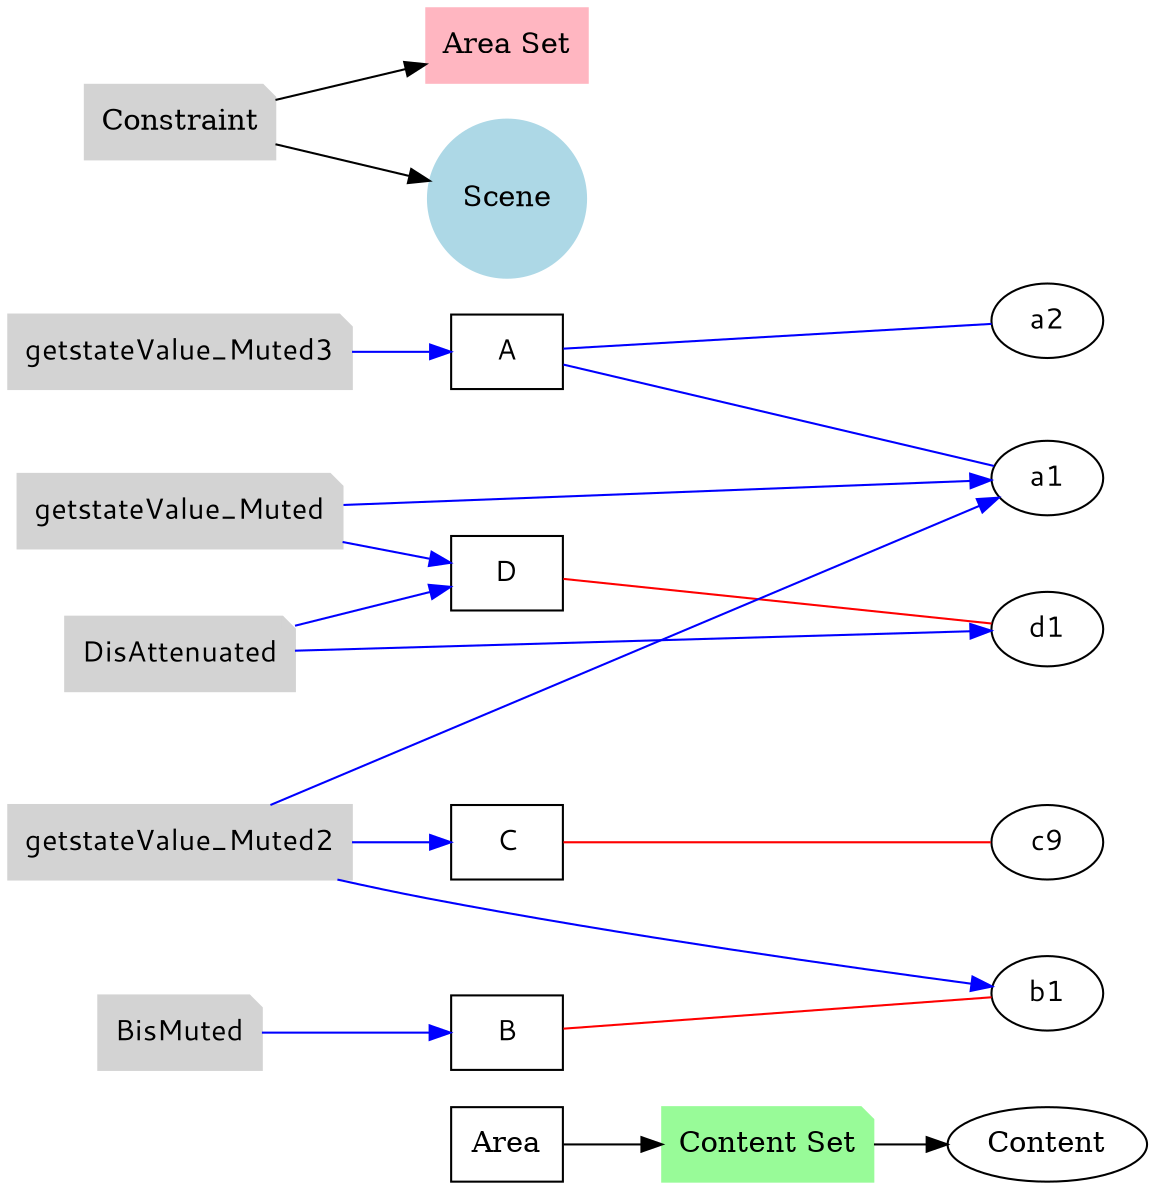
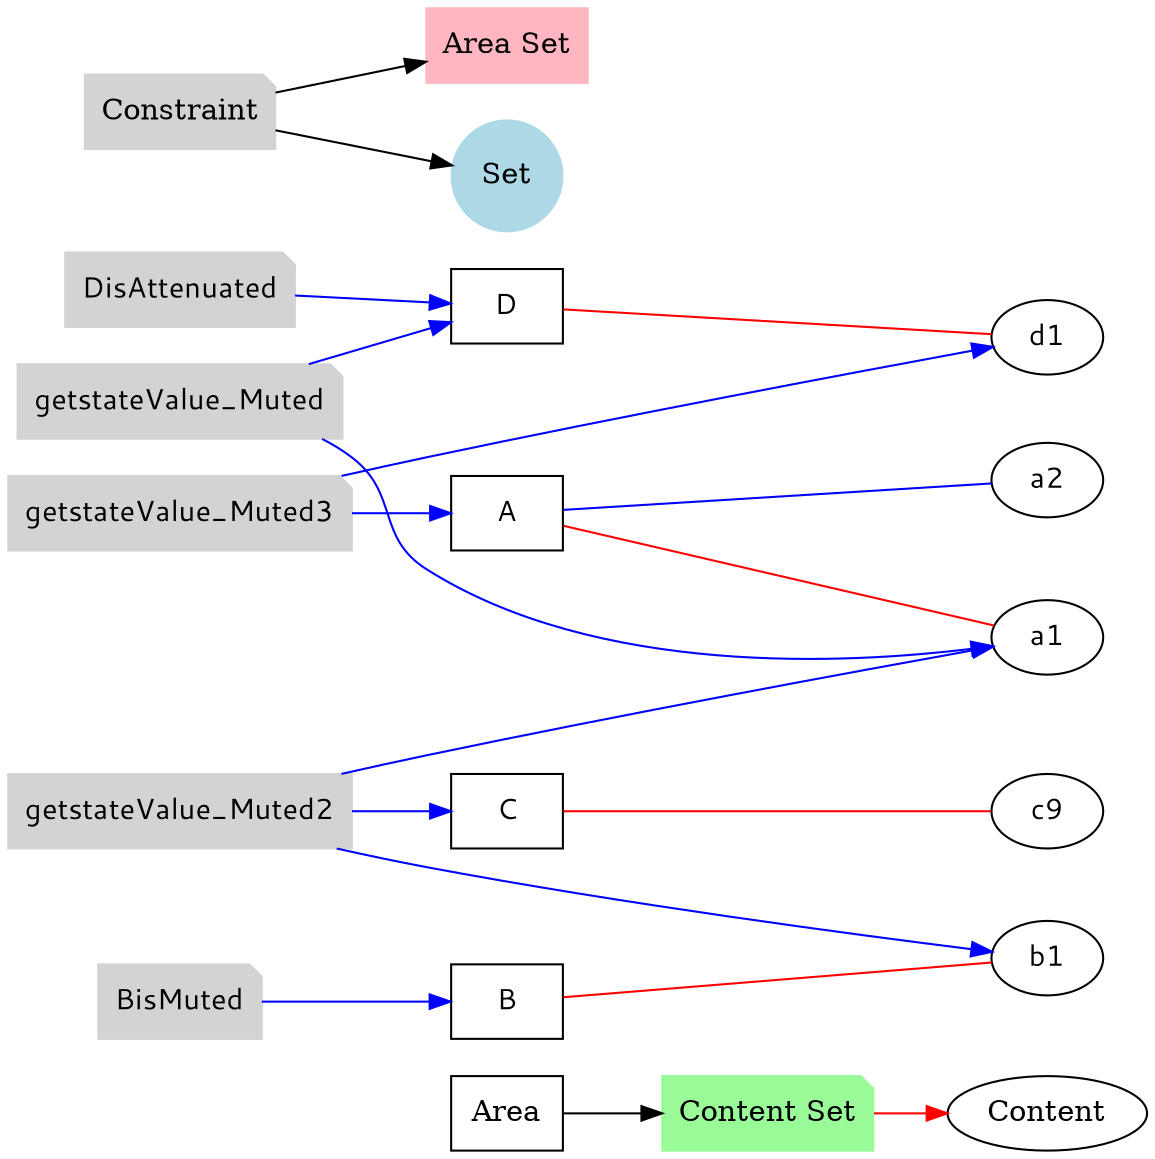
  digraph {
    clusterrank=global
    rankdir=LR
    node [shape=box fontname="Meiryo UI"]
    edge [color=blue]
    Area [fontname=""]
    n2 [label=A]
    n3 [label=B]
    n4 [label=C]
    n5 [label=D]
    Content [shape=ellipse fontname=""]
    n7 [label=a1 shape=ellipse]
    n8 [label=a2 shape=ellipse]
    n9 [label=b1 shape=ellipse]
    n10 [label=c9 shape=ellipse]
    n11 [label=d1 shape=ellipse]
    Constraint [color=lightgrey shape=note style=filled fontname=""]
    n13 [color=lightgrey label=BisMuted shape=note style=filled]
    n14 [color=lightgrey label=getstateValue_Muted shape=note style=filled]
    n15 [color=lightgrey label=getstateValue_Muted2 style=filled]
    n16 [color=lightgrey label=DisAttenuated shape=note style=filled]
    n17 [color=lightgrey label=getstateValue_Muted3 shape=note style=filled]
    "Area Set" [color=lightpink style=filled fontname=""]
    "Content Set" [color=palegreen shape=note style=filled fontname=""]
-   Scene [color=lightblue shape=circle style=filled fontname=""]
+   Scene [color=lightblue shape=circle style=filled label=Set fontname=""]
    subgraph sub_1 {
      rank=same
      Area
      n2
      n3
      n4
      n5
    }
    subgraph sub_2 {
      rank=same
      Content
      n7
      n8
      n9
      n10
      n11
    }
    subgraph sub_3 {
      rank=same
      Constraint
      n13
      n14
      n15
      n16
      n17
    }
    subgraph sub_4 {
      rank=same
      Constraint
    }
    subgraph sub_5 {
      rank=same
      Constraint
    }
    subgraph sub_6 {
      "Area Set"
    }
    subgraph sub_7 {
      "Content Set"
    }
    subgraph sub_8 {
      rank=same
      Scene
    }
    Area -> "Content Set" [color=""]
-   n2 -> n7 [dir=none]
+   n2 -> n7 [color=red dir=none]
    n2 -> n8 [dir=none]
    n3 -> n9 [color=red dir=none]
    n4 -> n10 [color=red dir=none]
    n5 -> n11 [color=red dir=none]
    Constraint -> "Area Set" [color=""]
    Constraint -> Scene [color=""]
    n13 -> n3
    n14 -> n5
    n14 -> n7
    n15 -> n4
    n15 -> n7
    n15 -> n9
    n16 -> n5
    n17 -> n2
-   n16 -> n11
-   "Content Set" -> Content [color=""]
+   n17 -> n11
+   "Content Set" -> Content [color=red]
  }
